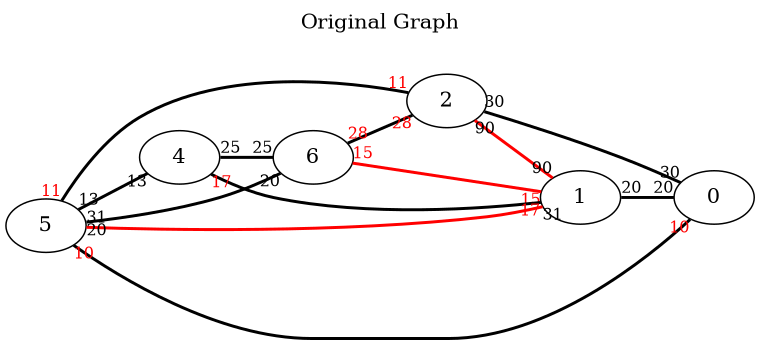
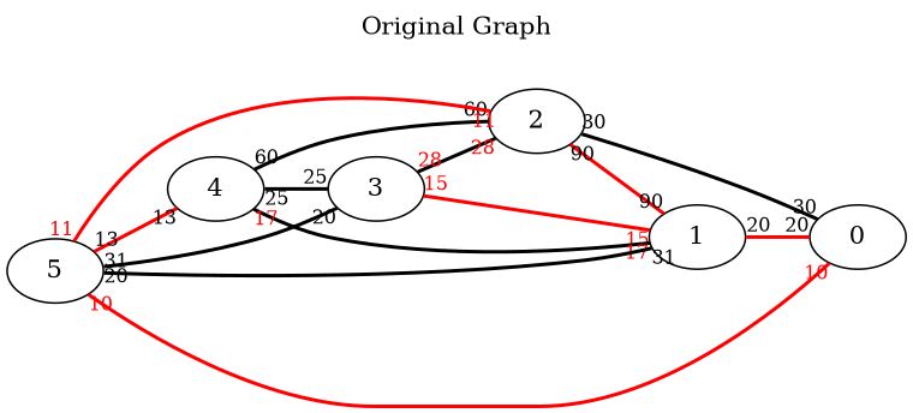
  graph {
    label="Original Graph"
    labeljust=c
    labelloc=t
    mindist=2.5
    rankdir=LR
    edge [color=black dir=none fontcolor=black fontsize=11 headlabel=20 labelangle=15 labeldistance=3.5 margin=0.5 penwidth=2 style=bold taillabel=20]
    1
    0
    2
-   3 [label=6]
+   3
    4
    5
-   1 -- 0 [style=solid]
+   1 -- 0 [color=red style=solid]
    2 -- 1 [color=red headlabel=90 taillabel=90]
    2 -- 0 [headlabel=30 style=solid taillabel=30]
    3 -- 1 [color=red fontcolor=red headlabel=15 taillabel=15]
    3 -- 2 [fontcolor=red headlabel=28 taillabel=28]
    4 -- 1 [fontcolor=red headlabel=17 style=solid taillabel=17]
+   4 -- 2 [headlabel=60 taillabel=60]
    4 -- 3 [headlabel=25 style=solid taillabel=25]
-   5 -- 1 [color=red headlabel=31 taillabel=31]
-   5 -- 0 [fontcolor=red headlabel=10 style=solid taillabel=10]
-   5 -- 2 [fontcolor=red headlabel=11 style=solid taillabel=11]
+   5 -- 1 [headlabel=31 taillabel=31]
+   5 -- 0 [color=red fontcolor=red headlabel=10 style=solid taillabel=10]
+   5 -- 2 [color=red fontcolor=red headlabel=11 style=solid taillabel=11]
    5 -- 3
-   5 -- 4 [headlabel=13 taillabel=13]
+   5 -- 4 [color=red headlabel=13 taillabel=13]
  }
